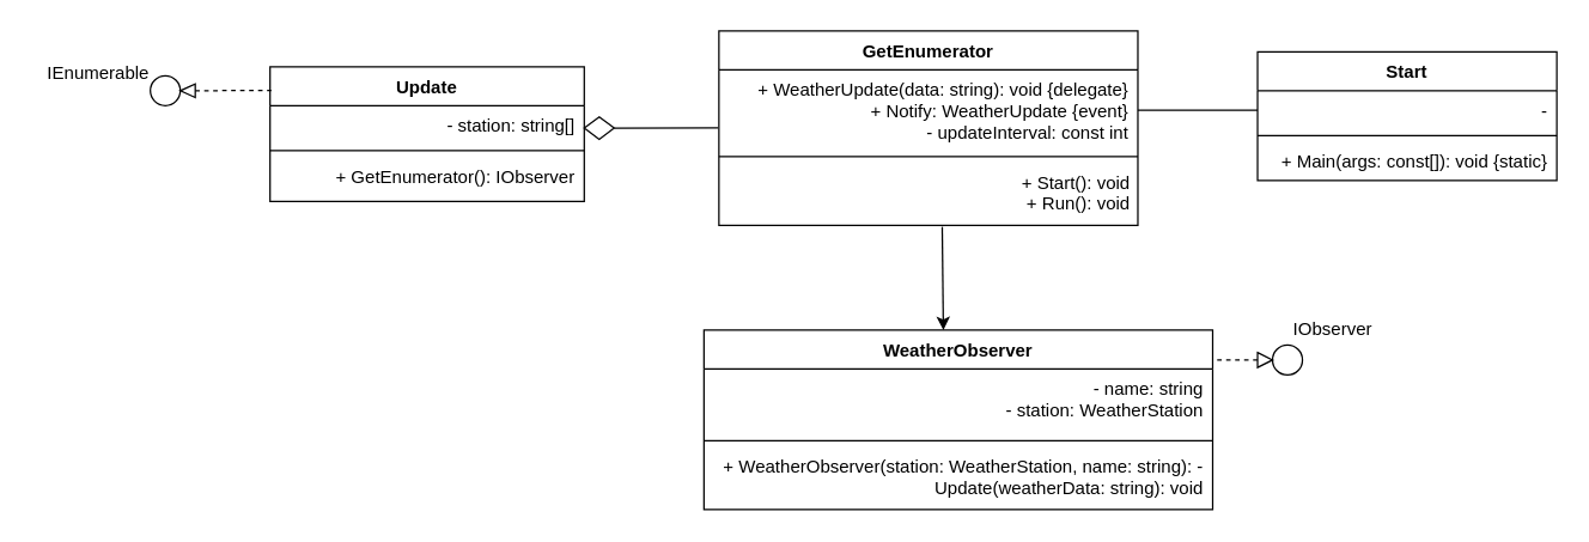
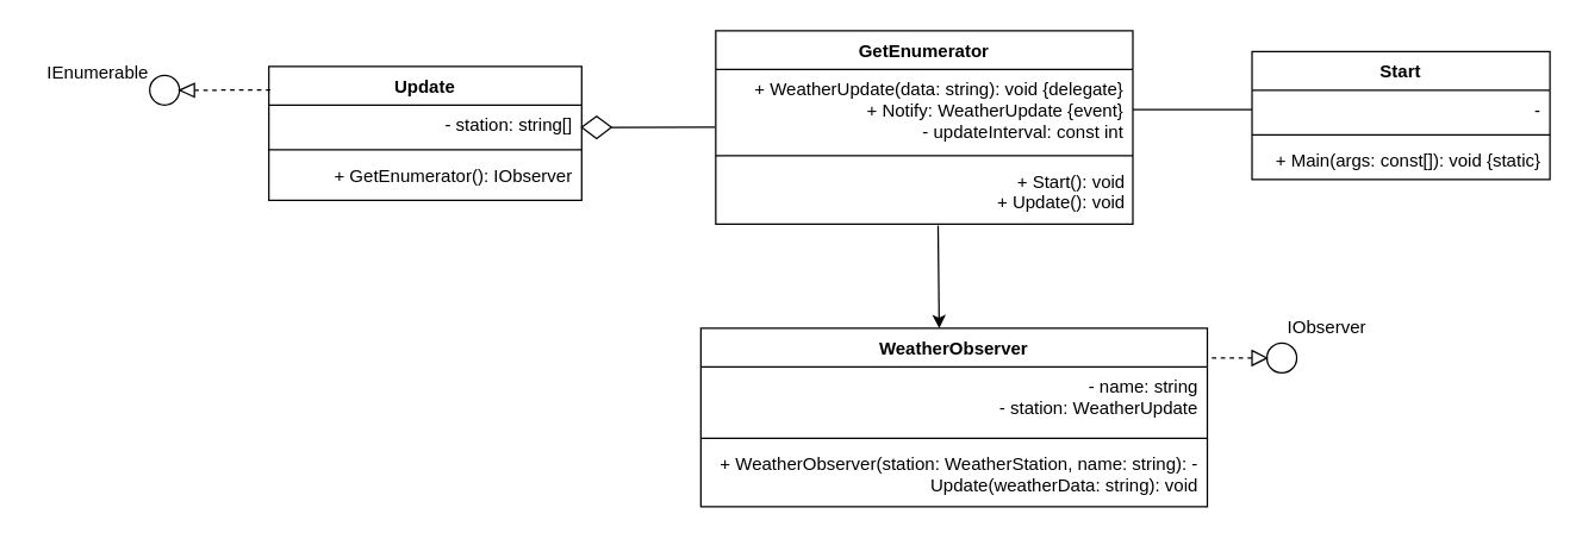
  <mxCell id="0" />
  <mxCell id="1" parent="0" />
  <mxCell id="2" value="Update" style="swimlane;fontStyle=1;align=center;verticalAlign=top;childLayout=stackLayout;horizontal=1;startSize=26;horizontalStack=0;resizeParent=1;resizeParentMax=0;resizeLast=0;collapsible=1;marginBottom=0;whiteSpace=wrap;html=1;" parent="1" vertex="1"><mxGeometry x="180" y="44" width="210" height="90" as="geometry" /></mxCell>
  <mxCell id="3" value="- station: string[]" style="text;strokeColor=none;fillColor=none;align=right;verticalAlign=top;spacingLeft=4;spacingRight=4;overflow=hidden;rotatable=0;points=[[0,0.5],[1,0.5]];portConstraint=eastwest;whiteSpace=wrap;html=1;" parent="2" vertex="1"><mxGeometry y="26" width="210" height="26" as="geometry" /></mxCell>
  <mxCell id="4" value="" style="line;strokeWidth=1;fillColor=none;align=left;verticalAlign=middle;spacingTop=-1;spacingLeft=3;spacingRight=3;rotatable=0;labelPosition=right;points=[];portConstraint=eastwest;strokeColor=inherit;" parent="2" vertex="1"><mxGeometry y="52" width="210" height="8" as="geometry" /></mxCell>
  <mxCell id="5" value="+ GetEnumerator(): IObserver" style="text;strokeColor=none;fillColor=none;align=right;verticalAlign=top;spacingLeft=4;spacingRight=4;overflow=hidden;rotatable=0;points=[[0,0.5],[1,0.5]];portConstraint=eastwest;whiteSpace=wrap;html=1;" parent="2" vertex="1"><mxGeometry y="60" width="210" height="30" as="geometry" /></mxCell>
  <mxCell id="6" value="" style="ellipse;whiteSpace=wrap;html=1;aspect=fixed;" parent="1" vertex="1"><mxGeometry x="100" y="50" width="20" height="20" as="geometry" /></mxCell>
  <mxCell id="7" value="IEnumerable" style="text;html=1;align=center;verticalAlign=middle;resizable=0;points=[];autosize=1;strokeColor=none;fillColor=none;" parent="1" vertex="1"><mxGeometry x="20" y="34" width="90" height="30" as="geometry" /></mxCell>
  <mxCell id="8" value="WeatherObserver" style="swimlane;fontStyle=1;align=center;verticalAlign=top;childLayout=stackLayout;horizontal=1;startSize=26;horizontalStack=0;resizeParent=1;resizeParentMax=0;resizeLast=0;collapsible=1;marginBottom=0;whiteSpace=wrap;html=1;" parent="1" vertex="1"><mxGeometry x="470" y="220" width="340" height="120" as="geometry" /></mxCell>
- <mxCell id="9" value="- name: string&lt;div&gt;- station: WeatherStation&lt;/div&gt;" style="text;strokeColor=none;fillColor=none;align=right;verticalAlign=top;spacingLeft=4;spacingRight=4;overflow=hidden;rotatable=0;points=[[0,0.5],[1,0.5]];portConstraint=eastwest;whiteSpace=wrap;html=1;" parent="8" vertex="1"><mxGeometry y="26" width="340" height="44" as="geometry" /></mxCell>
+ <mxCell id="9" value="- name: string&lt;div&gt;- station: WeatherUpdate&lt;/div&gt;" style="text;strokeColor=none;fillColor=none;align=right;verticalAlign=top;spacingLeft=4;spacingRight=4;overflow=hidden;rotatable=0;points=[[0,0.5],[1,0.5]];portConstraint=eastwest;whiteSpace=wrap;html=1;" parent="8" vertex="1"><mxGeometry y="26" width="340" height="44" as="geometry" /></mxCell>
  <mxCell id="10" value="" style="line;strokeWidth=1;fillColor=none;align=left;verticalAlign=middle;spacingTop=-1;spacingLeft=3;spacingRight=3;rotatable=0;labelPosition=right;points=[];portConstraint=eastwest;strokeColor=inherit;" parent="8" vertex="1"><mxGeometry y="70" width="340" height="8" as="geometry" /></mxCell>
  <mxCell id="11" value="&lt;div&gt;+ WeatherObserver(station: WeatherStation, name: string): -&lt;span style=&quot;background-color: initial;&quot;&gt;&amp;nbsp;Update(weatherData: string): void&lt;/span&gt;&lt;/div&gt;" style="text;strokeColor=none;fillColor=none;align=right;verticalAlign=top;spacingLeft=4;spacingRight=4;overflow=hidden;rotatable=0;points=[[0,0.5],[1,0.5]];portConstraint=eastwest;whiteSpace=wrap;html=1;" parent="8" vertex="1"><mxGeometry y="78" width="340" height="42" as="geometry" /></mxCell>
  <mxCell id="12" value="" style="ellipse;whiteSpace=wrap;html=1;aspect=fixed;" parent="1" vertex="1"><mxGeometry x="850" y="230" width="20" height="20" as="geometry" /></mxCell>
  <mxCell id="13" value="IObserver" style="text;html=1;align=center;verticalAlign=middle;resizable=0;points=[];autosize=1;strokeColor=none;fillColor=none;" parent="1" vertex="1"><mxGeometry x="850" y="205" width="80" height="30" as="geometry" /></mxCell>
  <mxCell id="14" value="GetEnumerator" style="swimlane;fontStyle=1;align=center;verticalAlign=top;childLayout=stackLayout;horizontal=1;startSize=26;horizontalStack=0;resizeParent=1;resizeParentMax=0;resizeLast=0;collapsible=1;marginBottom=0;whiteSpace=wrap;html=1;" parent="1" vertex="1"><mxGeometry x="480" y="20" width="280" height="130" as="geometry" /></mxCell>
  <mxCell id="15" value="+ WeatherUpdate(data: string): void {delegate}&lt;div&gt;+ Notify: WeatherUpdate {event}&lt;/div&gt;&lt;div&gt;- updateInterval: const int&lt;/div&gt;" style="text;strokeColor=none;fillColor=none;align=right;verticalAlign=top;spacingLeft=4;spacingRight=4;overflow=hidden;rotatable=0;points=[[0,0.5],[1,0.5]];portConstraint=eastwest;whiteSpace=wrap;html=1;" parent="14" vertex="1"><mxGeometry y="26" width="280" height="54" as="geometry" /></mxCell>
  <mxCell id="16" value="" style="line;strokeWidth=1;fillColor=none;align=left;verticalAlign=middle;spacingTop=-1;spacingLeft=3;spacingRight=3;rotatable=0;labelPosition=right;points=[];portConstraint=eastwest;strokeColor=inherit;" parent="14" vertex="1"><mxGeometry y="80" width="280" height="8" as="geometry" /></mxCell>
- <mxCell id="17" value="&lt;div style=&quot;text-align: right;&quot;&gt;&lt;span style=&quot;background-color: initial;&quot;&gt;&amp;nbsp; &amp;nbsp; &amp;nbsp; &amp;nbsp; &amp;nbsp; &amp;nbsp; &amp;nbsp; &amp;nbsp; &amp;nbsp; &amp;nbsp; &amp;nbsp; &amp;nbsp; &amp;nbsp; &amp;nbsp; &amp;nbsp; &amp;nbsp; &amp;nbsp; &amp;nbsp; &amp;nbsp; &amp;nbsp; &amp;nbsp; &amp;nbsp; &amp;nbsp; &amp;nbsp; &amp;nbsp; &amp;nbsp; &amp;nbsp; &amp;nbsp; &amp;nbsp; &amp;nbsp;+ Start(): void&lt;/span&gt;&lt;/div&gt;&lt;div style=&quot;text-align: right;&quot;&gt;+ Run(): void&lt;/div&gt;&lt;div&gt;&lt;br&gt;&lt;/div&gt;" style="text;strokeColor=none;fillColor=none;align=left;verticalAlign=top;spacingLeft=4;spacingRight=4;overflow=hidden;rotatable=0;points=[[0,0.5],[1,0.5]];portConstraint=eastwest;whiteSpace=wrap;html=1;" parent="14" vertex="1"><mxGeometry y="88" width="280" height="42" as="geometry" /></mxCell>
+ <mxCell id="17" value="&lt;div style=&quot;text-align: right;&quot;&gt;&lt;span style=&quot;background-color: initial;&quot;&gt;&amp;nbsp; &amp;nbsp; &amp;nbsp; &amp;nbsp; &amp;nbsp; &amp;nbsp; &amp;nbsp; &amp;nbsp; &amp;nbsp; &amp;nbsp; &amp;nbsp; &amp;nbsp; &amp;nbsp; &amp;nbsp; &amp;nbsp; &amp;nbsp; &amp;nbsp; &amp;nbsp; &amp;nbsp; &amp;nbsp; &amp;nbsp; &amp;nbsp; &amp;nbsp; &amp;nbsp; &amp;nbsp; &amp;nbsp; &amp;nbsp; &amp;nbsp; &amp;nbsp; &amp;nbsp;+ Start(): void&lt;/span&gt;&lt;/div&gt;&lt;div style=&quot;text-align: right;&quot;&gt;+ Update(): void&lt;/div&gt;&lt;div&gt;&lt;br&gt;&lt;/div&gt;" style="text;strokeColor=none;fillColor=none;align=left;verticalAlign=top;spacingLeft=4;spacingRight=4;overflow=hidden;rotatable=0;points=[[0,0.5],[1,0.5]];portConstraint=eastwest;whiteSpace=wrap;html=1;" parent="14" vertex="1"><mxGeometry y="88" width="280" height="42" as="geometry" /></mxCell>
  <mxCell id="18" value="Start" style="swimlane;fontStyle=1;align=center;verticalAlign=top;childLayout=stackLayout;horizontal=1;startSize=26;horizontalStack=0;resizeParent=1;resizeParentMax=0;resizeLast=0;collapsible=1;marginBottom=0;whiteSpace=wrap;html=1;" parent="1" vertex="1"><mxGeometry x="840" y="34" width="200" height="86" as="geometry" /></mxCell>
  <mxCell id="19" value="-" style="text;strokeColor=none;fillColor=none;align=right;verticalAlign=top;spacingLeft=4;spacingRight=4;overflow=hidden;rotatable=0;points=[[0,0.5],[1,0.5]];portConstraint=eastwest;whiteSpace=wrap;html=1;" parent="18" vertex="1"><mxGeometry y="26" width="200" height="26" as="geometry" /></mxCell>
  <mxCell id="20" value="" style="line;strokeWidth=1;fillColor=none;align=left;verticalAlign=middle;spacingTop=-1;spacingLeft=3;spacingRight=3;rotatable=0;labelPosition=right;points=[];portConstraint=eastwest;strokeColor=inherit;" parent="18" vertex="1"><mxGeometry y="52" width="200" height="8" as="geometry" /></mxCell>
  <mxCell id="21" value="+ Main(args: const[]): void {static}" style="text;strokeColor=none;fillColor=none;align=right;verticalAlign=top;spacingLeft=4;spacingRight=4;overflow=hidden;rotatable=0;points=[[0,0.5],[1,0.5]];portConstraint=eastwest;whiteSpace=wrap;html=1;" parent="18" vertex="1"><mxGeometry y="60" width="200" height="26" as="geometry" /></mxCell>
  <mxCell id="22" value="" style="endArrow=none;html=1;rounded=0;entryX=0;entryY=0.5;entryDx=0;entryDy=0;exitX=1;exitY=0.5;exitDx=0;exitDy=0;" parent="1" source="15" target="19" edge="1"><mxGeometry width="50" height="50" relative="1" as="geometry"><mxPoint x="750" y="100" as="sourcePoint" /><mxPoint x="800" y="50" as="targetPoint" /></mxGeometry></mxCell>
  <mxCell id="23" value="" style="rhombus;whiteSpace=wrap;html=1;" parent="1" vertex="1"><mxGeometry x="390" y="77.5" width="20" height="15" as="geometry" /></mxCell>
  <mxCell id="24" value="" style="endArrow=none;html=1;rounded=0;exitX=1;exitY=0.5;exitDx=0;exitDy=0;entryX=-0.002;entryY=0.719;entryDx=0;entryDy=0;entryPerimeter=0;" parent="1" source="23" target="15" edge="1"><mxGeometry width="50" height="50" relative="1" as="geometry"><mxPoint x="430" y="130" as="sourcePoint" /><mxPoint x="480" y="80" as="targetPoint" /></mxGeometry></mxCell>
  <mxCell id="25" value="" style="endArrow=classic;html=1;rounded=0;exitX=0.533;exitY=1.024;exitDx=0;exitDy=0;exitPerimeter=0;" parent="1" source="17" edge="1"><mxGeometry width="50" height="50" relative="1" as="geometry"><mxPoint x="600" y="200" as="sourcePoint" /><mxPoint x="630" y="220" as="targetPoint" /></mxGeometry></mxCell>
  <mxCell id="26" value="" style="triangle;whiteSpace=wrap;html=1;rotation=-180;" vertex="1" parent="1"><mxGeometry x="120" y="55.5" width="10" height="9" as="geometry" /></mxCell>
  <mxCell id="27" value="" style="triangle;whiteSpace=wrap;html=1;" vertex="1" parent="1"><mxGeometry x="840" y="235" width="10" height="10" as="geometry" /></mxCell>
  <mxCell id="28" value="" style="endArrow=none;dashed=1;html=1;rounded=0;exitX=0;exitY=0.5;exitDx=0;exitDy=0;entryX=0.004;entryY=0.176;entryDx=0;entryDy=0;entryPerimeter=0;" edge="1" parent="1" source="26" target="2"><mxGeometry width="50" height="50" relative="1" as="geometry"><mxPoint x="130" y="102" as="sourcePoint" /><mxPoint x="180" y="52" as="targetPoint" /></mxGeometry></mxCell>
  <mxCell id="29" value="" style="endArrow=none;dashed=1;html=1;rounded=0;exitX=0;exitY=0.5;exitDx=0;exitDy=0;entryX=1;entryY=0.167;entryDx=0;entryDy=0;entryPerimeter=0;" edge="1" parent="1" source="27" target="8"><mxGeometry width="50" height="50" relative="1" as="geometry"><mxPoint x="820" y="230" as="sourcePoint" /><mxPoint x="870" y="180" as="targetPoint" /></mxGeometry></mxCell>
